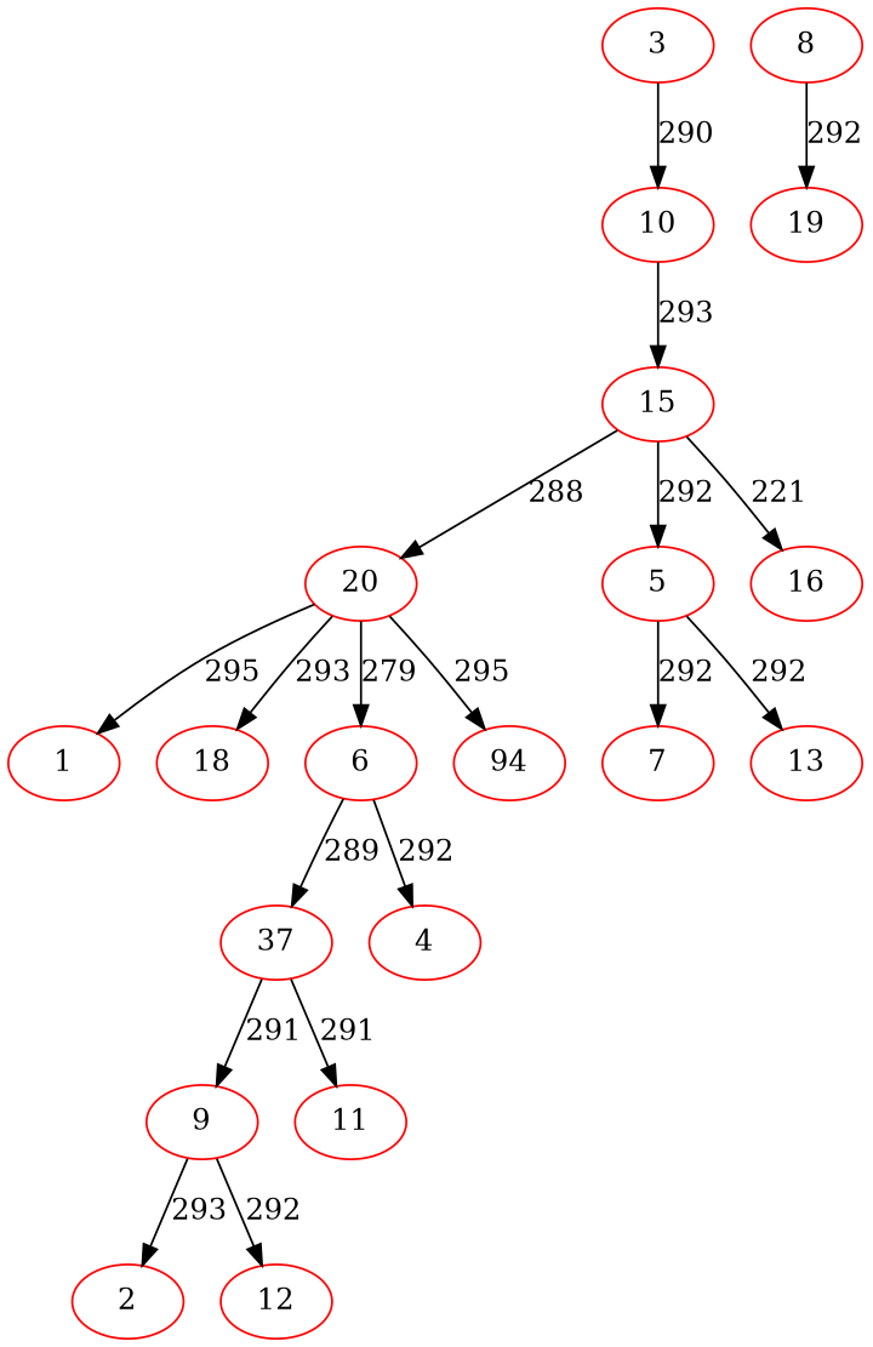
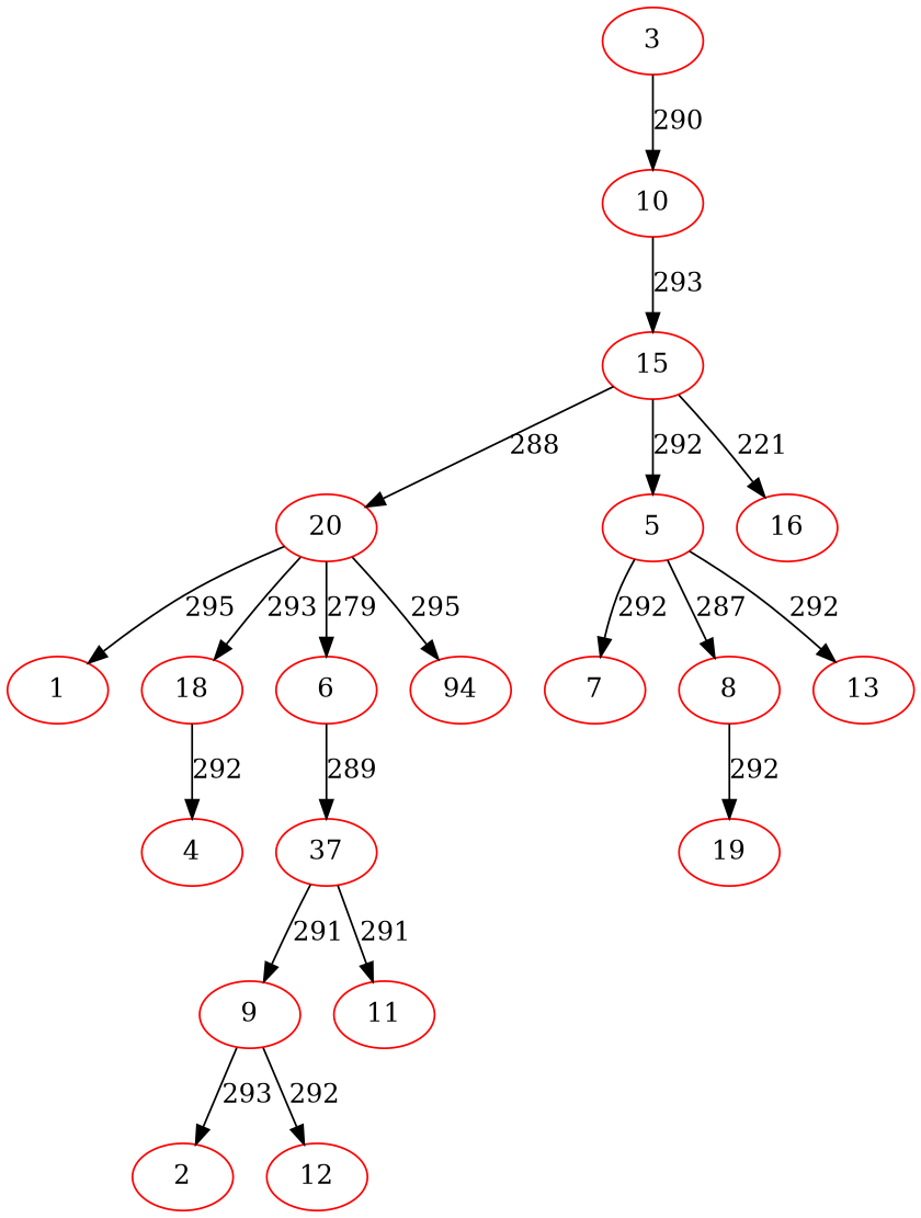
  digraph {
    node [color=red]
    10
    15
    3
    20
    5
    16
    1
    18
    6
    n10 [label=94]
    7
    8
    13
    n14 [label=37]
    4
    9
    11
    2
    12
    19
    10 -> 15 [label=293]
    15 -> 20 [label=288]
    15 -> 5 [label=292]
    15 -> 16 [label=221]
    3 -> 10 [label=290]
    20 -> 1 [label=295]
    20 -> 18 [label=293]
    20 -> 6 [label=279]
    20 -> n10 [label=295]
    5 -> 7 [label=292]
+   5 -> 8 [label=287]
    5 -> 13 [label=292]
    6 -> n14 [label=289]
-   6 -> 4 [label=292]
+   18 -> 4 [label=292]
    8 -> 19 [label=292]
    n14 -> 9 [label=291]
    n14 -> 11 [label=291]
    9 -> 2 [label=293]
    9 -> 12 [label=292]
  }
